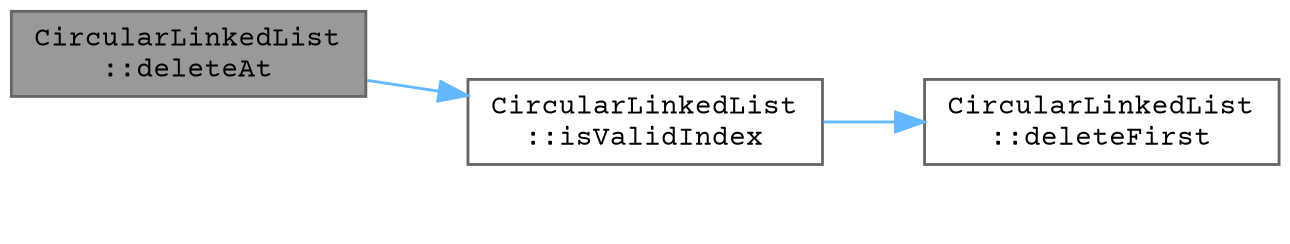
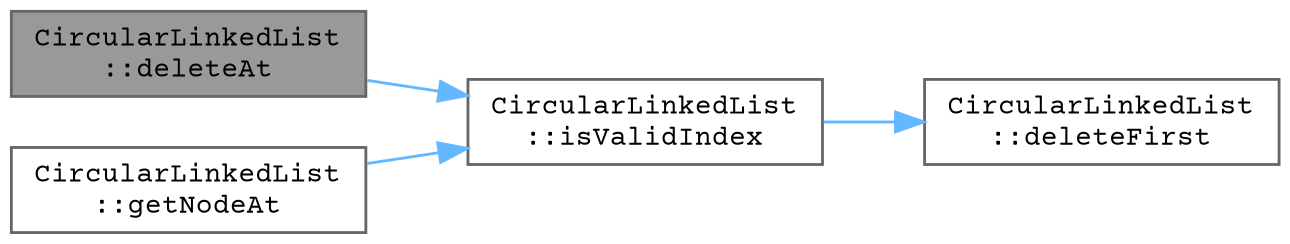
  digraph {
    fontname="Courier Prime"
    rankdir=LR
    node [color=grey40 fillcolor=white fontname="Courier Prime" fontsize=10 shape=box style=filled]
    edge [color=steelblue1 fontname="Courier Prime" fontsize=10 labelfontname=Helvetica labelfontsize=10 style=solid]
    n1 [color=gray40 fillcolor=grey60 fontcolor=black height=0.2 label="CircularLinkedList\l::deleteAt" width=0.4]
    n2 [height=0.2 label="CircularLinkedList\l::isValidIndex" width=0.4]
    n3 [height=0.2 label="CircularLinkedList\l::deleteFirst" width=0.4]
+   n4 [height=0.2 label="CircularLinkedList\l::getNodeAt" width=0.4]
    n1 -> n2
    n2 -> n3
+   n4 -> n2
  }
